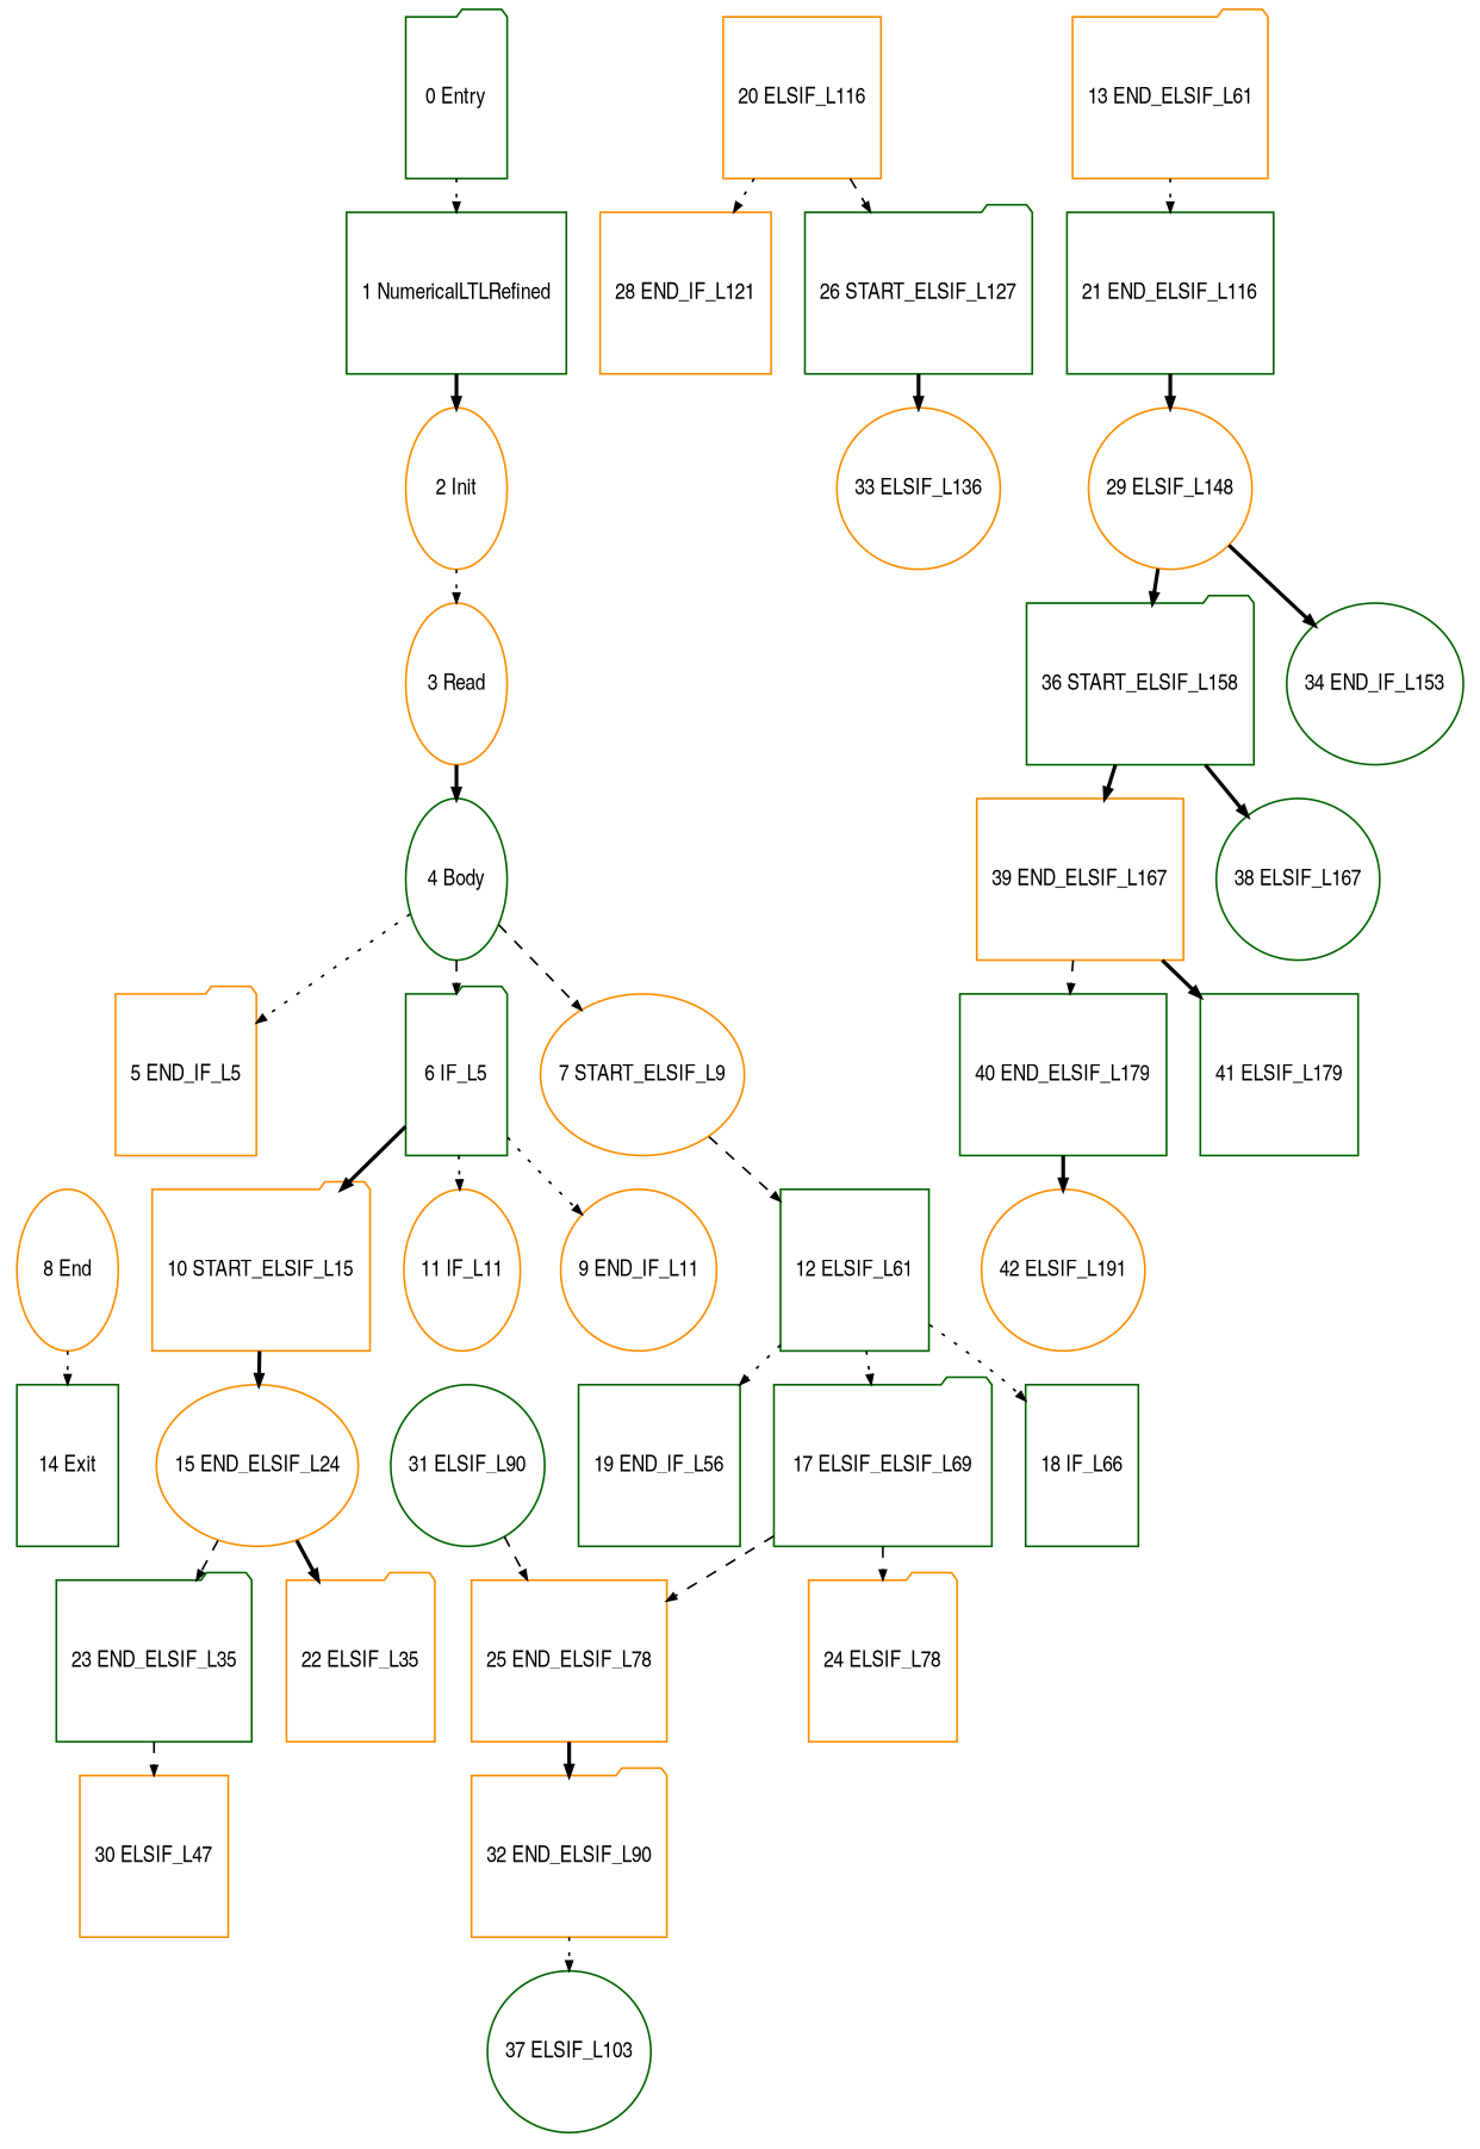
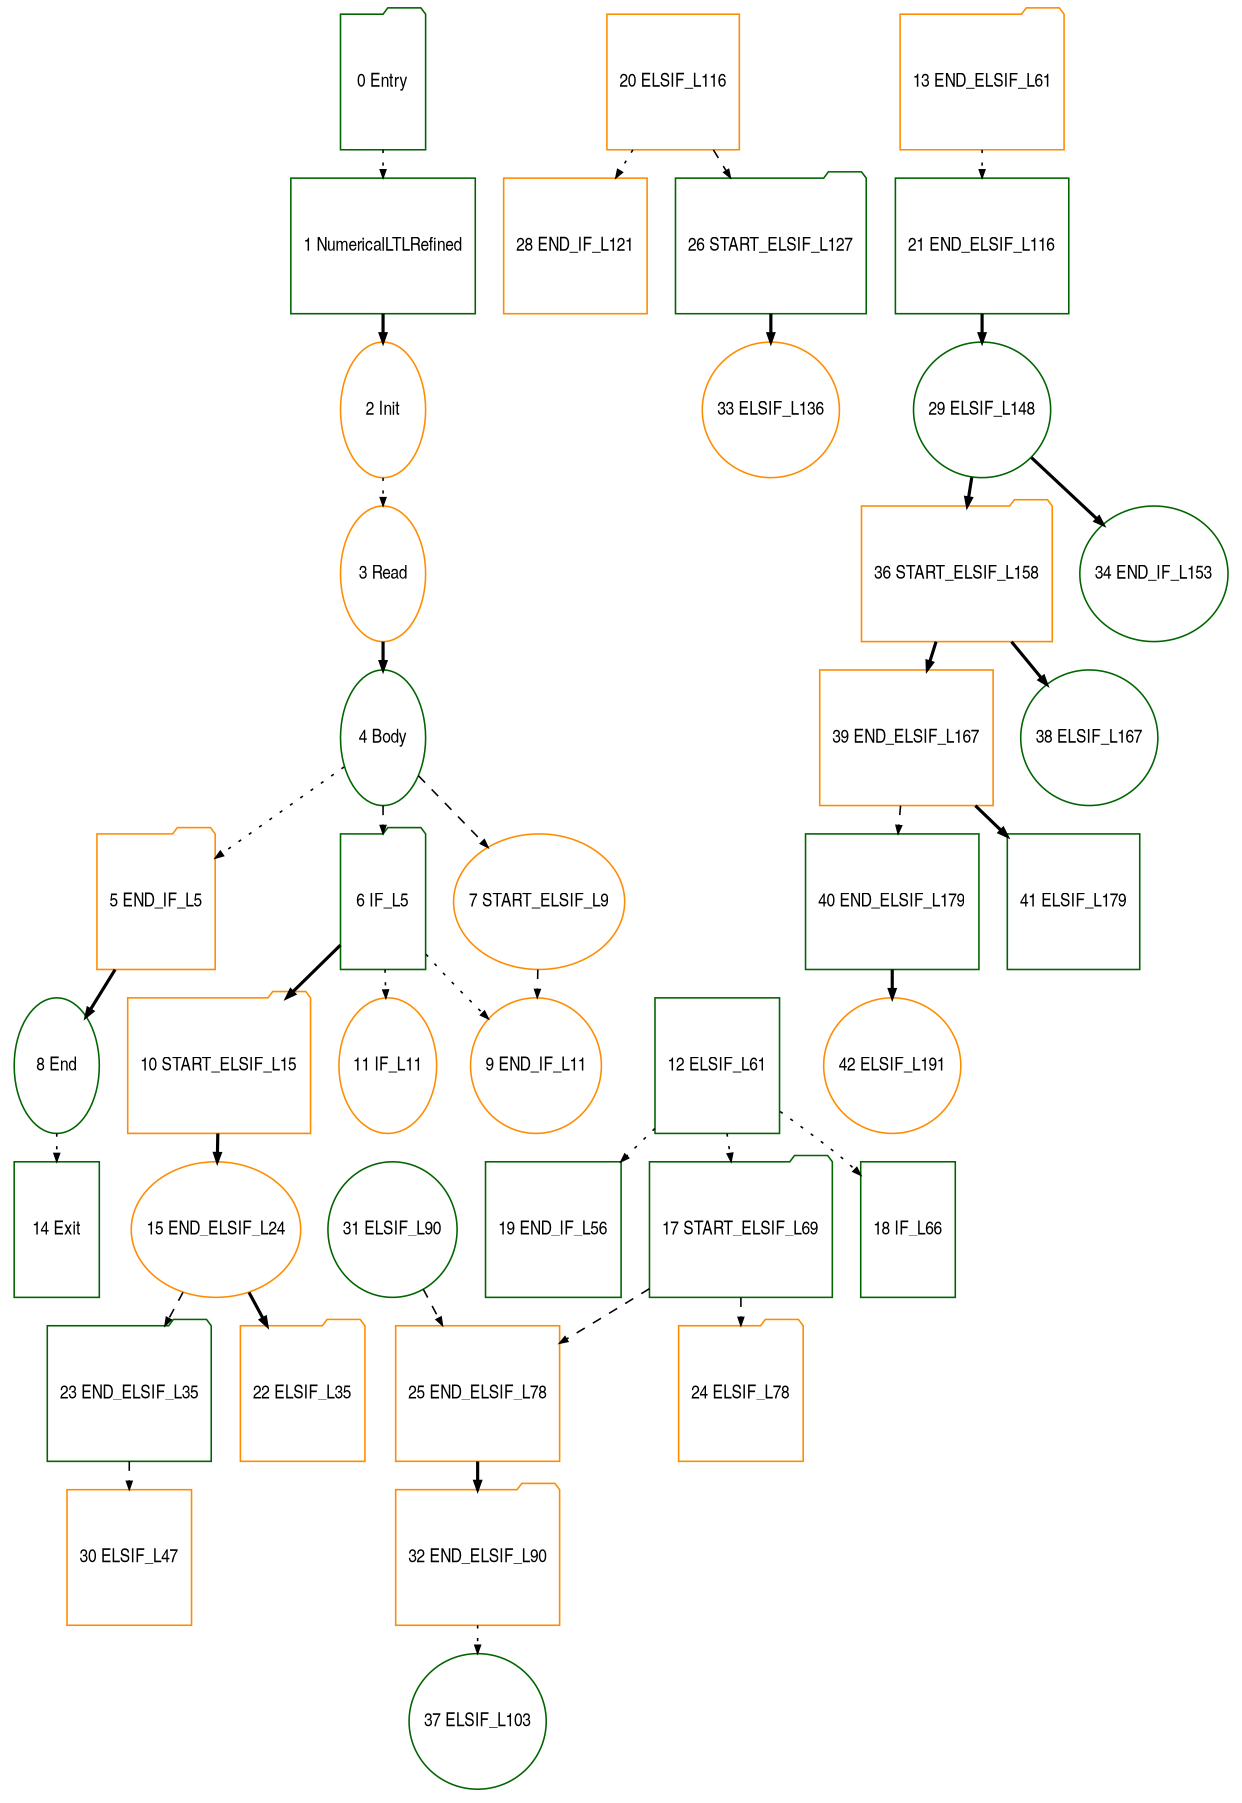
  digraph {
    ranksep=.25
    node [color=darkorange fontname=ArialNarrow fontsize=12 shape=ellipse]
    edge [arrowsize=.5 style=bold]
    "1 NumericalLTLRefined" [color=darkgreen height=1.2 shape=box]
    "2 Init" [height=1.2]
    "3 Read" [height=1.2]
    "20 ELSIF_L116" [height=1.2 shape=box]
    "28 END_IF_L121" [height=1.2 shape=box]
    "26 START_ELSIF_L127" [color=darkgreen height=1.2 shape=folder]
    "33 ELSIF_L136" [height=1.2]
    "12 ELSIF_L61" [color=darkgreen height=1.2 shape=box]
    n9 [color=darkgreen height=1.2 label="19 END_IF_L56" shape=box]
-   "17 START_ELSIF_L69" [color=darkgreen height=1.2 shape=folder label="17 ELSIF_ELSIF_L69"]
+   "17 START_ELSIF_L69" [color=darkgreen height=1.2 shape=folder]
    "18 IF_L66" [color=darkgreen height=1.2 shape=box]
    "24 ELSIF_L78" [height=1.2 shape=folder]
    "25 END_ELSIF_L78" [height=1.2 shape=box]
    "32 END_ELSIF_L90" [height=1.2 shape=folder]
    "23 END_ELSIF_L35" [color=darkgreen height=1.2 shape=folder]
    "30 ELSIF_L47" [height=1.2 shape=box]
    "37 ELSIF_L103" [color=darkgreen height=1.2]
    "40 END_ELSIF_L179" [color=darkgreen height=1.2 shape=box]
    "42 ELSIF_L191" [height=1.2]
-   "36 START_ELSIF_L158" [color=darkgreen height=1.2 shape=folder]
+   "36 START_ELSIF_L158" [height=1.2 shape=folder]
    "39 END_ELSIF_L167" [height=1.2 shape=box]
    "38 ELSIF_L167" [color=darkgreen height=1.2]
    "41 ELSIF_L179" [color=darkgreen height=1.2 shape=box]
    "5 END_IF_L5" [height=1.2 shape=folder]
-   "8 End" [height=1.2]
+   "8 End" [color=darkgreen height=1.2]
    "14 Exit" [color=darkgreen height=1.2 shape=box]
    "0 Entry" [color=darkgreen height=1.2 shape=folder]
    "4 Body" [color=darkgreen height=1.2]
    "31 ELSIF_L90" [color=darkgreen height=1.2]
-   "29 ELSIF_L148" [height=1.2]
+   "29 ELSIF_L148" [color=darkgreen height=1.2]
    "34 END_IF_L153" [color=darkgreen height=1.2]
    "6 IF_L5" [color=darkgreen height=1.2 shape=folder]
    "7 START_ELSIF_L9" [height=1.2]
    "11 IF_L11" [height=1.2]
    "9 END_IF_L11" [height=1.2]
    "10 START_ELSIF_L15" [height=1.2 shape=folder]
    "15 END_ELSIF_L24" [height=1.2]
    "22 ELSIF_L35" [height=1.2 shape=folder]
    "21 END_ELSIF_L116" [color=darkgreen height=1.2 shape=box]
    "13 END_ELSIF_L61" [height=1.2 shape=folder]
    "1 NumericalLTLRefined" -> "2 Init"
    "2 Init" -> "3 Read" [style=dotted]
    "3 Read" -> "4 Body"
    "20 ELSIF_L116" -> "28 END_IF_L121" [style=dotted]
    "20 ELSIF_L116" -> "26 START_ELSIF_L127" [style=dashed]
    "26 START_ELSIF_L127" -> "33 ELSIF_L136"
    "12 ELSIF_L61" -> n9 [style=dotted]
    "12 ELSIF_L61" -> "17 START_ELSIF_L69" [style=dotted]
    "12 ELSIF_L61" -> "18 IF_L66" [style=dotted]
    "17 START_ELSIF_L69" -> "24 ELSIF_L78" [style=dashed]
    "17 START_ELSIF_L69" -> "25 END_ELSIF_L78" [style=dashed]
    "25 END_ELSIF_L78" -> "32 END_ELSIF_L90"
    "32 END_ELSIF_L90" -> "37 ELSIF_L103" [style=dotted]
    "23 END_ELSIF_L35" -> "30 ELSIF_L47" [style=dashed]
    "40 END_ELSIF_L179" -> "42 ELSIF_L191"
    "36 START_ELSIF_L158" -> "39 END_ELSIF_L167"
    "36 START_ELSIF_L158" -> "38 ELSIF_L167"
    "39 END_ELSIF_L167" -> "40 END_ELSIF_L179" [style=dashed]
    "39 END_ELSIF_L167" -> "41 ELSIF_L179"
+   "5 END_IF_L5" -> "8 End"
    "8 End" -> "14 Exit" [style=dotted]
    "0 Entry" -> "1 NumericalLTLRefined" [style=dotted]
    "4 Body" -> "5 END_IF_L5" [style=dotted]
    "4 Body" -> "6 IF_L5" [style=dashed]
    "4 Body" -> "7 START_ELSIF_L9" [style=dashed]
    "31 ELSIF_L90" -> "25 END_ELSIF_L78" [style=dashed]
    "29 ELSIF_L148" -> "36 START_ELSIF_L158"
    "29 ELSIF_L148" -> "34 END_IF_L153"
    "6 IF_L5" -> "11 IF_L11" [style=dotted]
    "6 IF_L5" -> "9 END_IF_L11" [style=dotted]
    "6 IF_L5" -> "10 START_ELSIF_L15"
-   "7 START_ELSIF_L9" -> "12 ELSIF_L61" [style=dashed]
+   "7 START_ELSIF_L9" -> "9 END_IF_L11" [style=dashed]
    "10 START_ELSIF_L15" -> "15 END_ELSIF_L24"
    "15 END_ELSIF_L24" -> "23 END_ELSIF_L35" [style=dashed]
    "15 END_ELSIF_L24" -> "22 ELSIF_L35"
    "21 END_ELSIF_L116" -> "29 ELSIF_L148"
    "13 END_ELSIF_L61" -> "21 END_ELSIF_L116" [style=dotted]
  }
